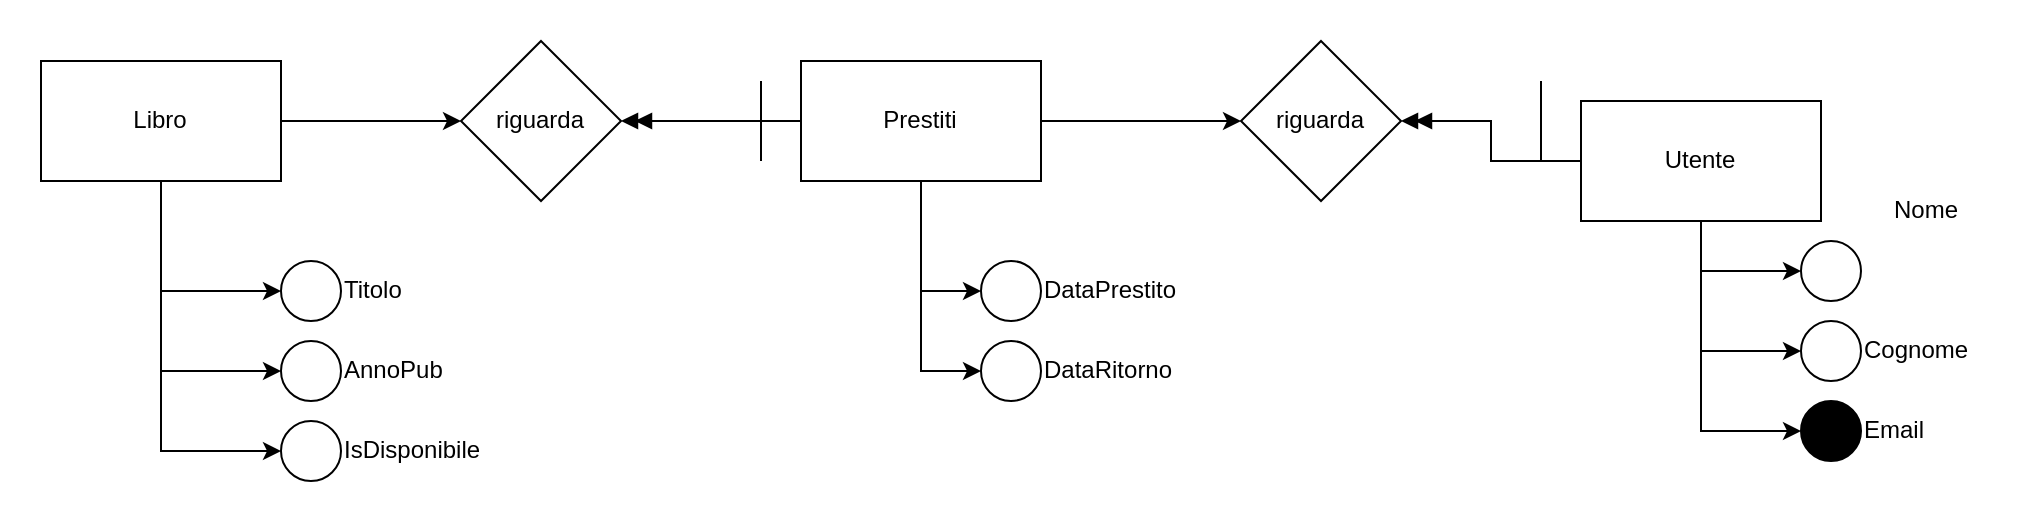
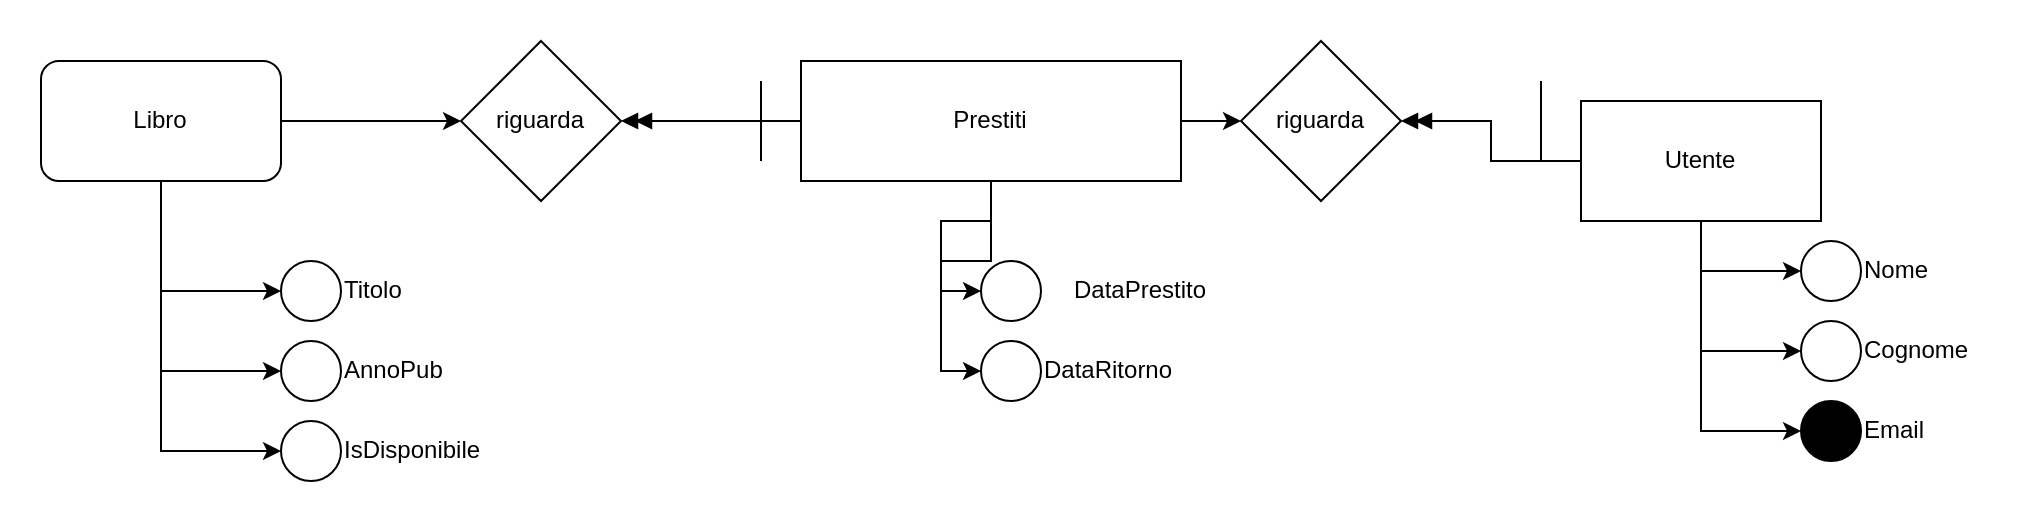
  <mxCell id="0" />
  <mxCell id="1" parent="0" />
  <mxCell id="2" style="edgeStyle=orthogonalEdgeStyle;rounded=0;orthogonalLoop=1;jettySize=auto;html=1;exitX=1;exitY=0.5;exitDx=0;exitDy=0;entryX=0;entryY=0.5;entryDx=0;entryDy=0;" edge="1" parent="1" source="6" target="17"><mxGeometry relative="1" as="geometry" /></mxCell>
  <mxCell id="3" style="edgeStyle=orthogonalEdgeStyle;rounded=0;orthogonalLoop=1;jettySize=auto;html=1;exitX=0.5;exitY=1;exitDx=0;exitDy=0;entryX=0;entryY=0.5;entryDx=0;entryDy=0;" edge="1" parent="1" source="6" target="21"><mxGeometry relative="1" as="geometry" /></mxCell>
  <mxCell id="4" style="edgeStyle=orthogonalEdgeStyle;rounded=0;orthogonalLoop=1;jettySize=auto;html=1;exitX=0.5;exitY=1;exitDx=0;exitDy=0;entryX=0;entryY=0.5;entryDx=0;entryDy=0;" edge="1" parent="1" source="6" target="23"><mxGeometry relative="1" as="geometry" /></mxCell>
  <mxCell id="5" style="edgeStyle=orthogonalEdgeStyle;rounded=0;orthogonalLoop=1;jettySize=auto;html=1;exitX=0.5;exitY=1;exitDx=0;exitDy=0;entryX=0;entryY=0.5;entryDx=0;entryDy=0;" edge="1" parent="1" source="6" target="25"><mxGeometry relative="1" as="geometry" /></mxCell>
- <mxCell id="6" value="Libro" style="rounded=0;whiteSpace=wrap;html=1;" vertex="1" parent="1"><mxGeometry x="20" y="30" width="120" height="60" as="geometry" /></mxCell>
+ <mxCell id="6" value="Libro" style="whiteSpace=wrap;html=1;rounded=1;" vertex="1" parent="1"><mxGeometry x="20" y="30" width="120" height="60" as="geometry" /></mxCell>
  <mxCell id="7" style="edgeStyle=orthogonalEdgeStyle;rounded=0;orthogonalLoop=1;jettySize=auto;html=1;exitX=0;exitY=0.5;exitDx=0;exitDy=0;entryX=1;entryY=0.5;entryDx=0;entryDy=0;endArrow=doubleBlock;endFill=1;" edge="1" parent="1" source="11" target="18"><mxGeometry relative="1" as="geometry" /></mxCell>
  <mxCell id="8" style="edgeStyle=orthogonalEdgeStyle;rounded=0;orthogonalLoop=1;jettySize=auto;html=1;exitX=0.5;exitY=1;exitDx=0;exitDy=0;entryX=0;entryY=0.5;entryDx=0;entryDy=0;" edge="1" parent="1" source="11" target="27"><mxGeometry relative="1" as="geometry" /></mxCell>
  <mxCell id="9" style="edgeStyle=orthogonalEdgeStyle;rounded=0;orthogonalLoop=1;jettySize=auto;html=1;exitX=0.5;exitY=1;exitDx=0;exitDy=0;entryX=0;entryY=0.5;entryDx=0;entryDy=0;" edge="1" parent="1" source="11" target="29"><mxGeometry relative="1" as="geometry" /></mxCell>
  <mxCell id="10" style="edgeStyle=orthogonalEdgeStyle;rounded=0;orthogonalLoop=1;jettySize=auto;html=1;exitX=0.5;exitY=1;exitDx=0;exitDy=0;entryX=0;entryY=0.5;entryDx=0;entryDy=0;" edge="1" parent="1" source="11" target="31"><mxGeometry relative="1" as="geometry" /></mxCell>
  <mxCell id="11" value="Utente" style="rounded=0;whiteSpace=wrap;html=1;" vertex="1" parent="1"><mxGeometry x="790" y="50" width="120" height="60" as="geometry" /></mxCell>
  <mxCell id="12" style="edgeStyle=orthogonalEdgeStyle;rounded=0;orthogonalLoop=1;jettySize=auto;html=1;exitX=0;exitY=0.5;exitDx=0;exitDy=0;entryX=1;entryY=0.5;entryDx=0;entryDy=0;endArrow=doubleBlock;endFill=1;" edge="1" parent="1" source="16" target="17"><mxGeometry relative="1" as="geometry" /></mxCell>
  <mxCell id="13" style="edgeStyle=orthogonalEdgeStyle;rounded=0;orthogonalLoop=1;jettySize=auto;html=1;exitX=1;exitY=0.5;exitDx=0;exitDy=0;" edge="1" parent="1" source="16" target="18"><mxGeometry relative="1" as="geometry" /></mxCell>
  <mxCell id="14" style="edgeStyle=orthogonalEdgeStyle;rounded=0;orthogonalLoop=1;jettySize=auto;html=1;exitX=0.5;exitY=1;exitDx=0;exitDy=0;entryX=0;entryY=0.5;entryDx=0;entryDy=0;" edge="1" parent="1" source="16" target="33"><mxGeometry relative="1" as="geometry" /></mxCell>
  <mxCell id="15" style="edgeStyle=orthogonalEdgeStyle;rounded=0;orthogonalLoop=1;jettySize=auto;html=1;exitX=0.5;exitY=1;exitDx=0;exitDy=0;entryX=0;entryY=0.5;entryDx=0;entryDy=0;" edge="1" parent="1" source="16" target="35"><mxGeometry relative="1" as="geometry" /></mxCell>
- <mxCell id="16" value="Prestiti" style="rounded=0;whiteSpace=wrap;html=1;" vertex="1" parent="1"><mxGeometry x="400" y="30" width="120" height="60" as="geometry" /></mxCell>
+ <mxCell id="16" value="Prestiti" style="rounded=0;whiteSpace=wrap;html=1;" vertex="1" parent="1"><mxGeometry x="400" y="30" width="190" height="60" as="geometry" /></mxCell>
  <mxCell id="17" value="riguarda" style="rhombus;whiteSpace=wrap;html=1;" vertex="1" parent="1"><mxGeometry x="230" y="20" width="80" height="80" as="geometry" /></mxCell>
  <mxCell id="18" value="riguarda" style="rhombus;whiteSpace=wrap;html=1;" vertex="1" parent="1"><mxGeometry x="620" y="20" width="80" height="80" as="geometry" /></mxCell>
  <mxCell id="19" value="" style="endArrow=none;html=1;rounded=0;" edge="1" parent="1"><mxGeometry width="50" height="50" relative="1" as="geometry"><mxPoint x="380" y="80" as="sourcePoint" /><mxPoint x="380" y="40" as="targetPoint" /></mxGeometry></mxCell>
  <mxCell id="20" value="" style="endArrow=none;html=1;rounded=0;" edge="1" parent="1"><mxGeometry width="50" height="50" relative="1" as="geometry"><mxPoint x="770" y="80" as="sourcePoint" /><mxPoint x="770" y="40" as="targetPoint" /></mxGeometry></mxCell>
  <mxCell id="21" value="" style="ellipse;whiteSpace=wrap;html=1;aspect=fixed;" vertex="1" parent="1"><mxGeometry x="140" y="130" width="30" height="30" as="geometry" /></mxCell>
  <mxCell id="22" value="Titolo" style="text;html=1;align=left;verticalAlign=middle;whiteSpace=wrap;rounded=0;" vertex="1" parent="1"><mxGeometry x="170" y="130" width="60" height="30" as="geometry" /></mxCell>
  <mxCell id="23" value="" style="ellipse;whiteSpace=wrap;html=1;aspect=fixed;" vertex="1" parent="1"><mxGeometry x="140" y="170" width="30" height="30" as="geometry" /></mxCell>
  <mxCell id="24" value="AnnoPub" style="text;html=1;align=left;verticalAlign=middle;whiteSpace=wrap;rounded=0;" vertex="1" parent="1"><mxGeometry x="170" y="170" width="60" height="30" as="geometry" /></mxCell>
  <mxCell id="25" value="" style="ellipse;whiteSpace=wrap;html=1;aspect=fixed;" vertex="1" parent="1"><mxGeometry x="140" y="210" width="30" height="30" as="geometry" /></mxCell>
  <mxCell id="26" value="IsDisponibile" style="text;html=1;align=left;verticalAlign=middle;whiteSpace=wrap;rounded=0;" vertex="1" parent="1"><mxGeometry x="170" y="210" width="60" height="30" as="geometry" /></mxCell>
  <mxCell id="27" value="" style="ellipse;whiteSpace=wrap;html=1;aspect=fixed;" vertex="1" parent="1"><mxGeometry x="900" y="120" width="30" height="30" as="geometry" /></mxCell>
- <mxCell id="28" value="Nome&lt;span style=&quot;white-space: pre;&quot;&gt;&#09;&lt;/span&gt;" style="text;html=1;align=left;verticalAlign=middle;whiteSpace=wrap;rounded=0;" vertex="1" parent="1"><mxGeometry x="945" y="90" width="60" height="30" as="geometry" /></mxCell>
+ <mxCell id="28" value="Nome&lt;span style=&quot;white-space: pre;&quot;&gt;&#09;&lt;/span&gt;" style="text;html=1;align=left;verticalAlign=middle;whiteSpace=wrap;rounded=0;" vertex="1" parent="1"><mxGeometry x="930" y="120" width="60" height="30" as="geometry" /></mxCell>
  <mxCell id="29" value="" style="ellipse;whiteSpace=wrap;html=1;aspect=fixed;" vertex="1" parent="1"><mxGeometry x="900" y="160" width="30" height="30" as="geometry" /></mxCell>
  <mxCell id="30" value="Cognome" style="text;html=1;align=left;verticalAlign=middle;whiteSpace=wrap;rounded=0;" vertex="1" parent="1"><mxGeometry x="930" y="160" width="60" height="30" as="geometry" /></mxCell>
  <mxCell id="31" value="" style="ellipse;whiteSpace=wrap;html=1;aspect=fixed;fillColor=#000000;" vertex="1" parent="1"><mxGeometry x="900" y="200" width="30" height="30" as="geometry" /></mxCell>
  <mxCell id="32" value="Email" style="text;html=1;align=left;verticalAlign=middle;whiteSpace=wrap;rounded=0;" vertex="1" parent="1"><mxGeometry x="930" y="200" width="60" height="30" as="geometry" /></mxCell>
  <mxCell id="33" value="" style="ellipse;whiteSpace=wrap;html=1;aspect=fixed;" vertex="1" parent="1"><mxGeometry x="490" y="130" width="30" height="30" as="geometry" /></mxCell>
- <mxCell id="34" value="DataPrestito" style="text;html=1;align=left;verticalAlign=middle;whiteSpace=wrap;rounded=0;" vertex="1" parent="1"><mxGeometry x="520" y="130" width="60" height="30" as="geometry" /></mxCell>
+ <mxCell id="34" value="DataPrestito" style="text;html=1;align=left;verticalAlign=middle;whiteSpace=wrap;rounded=0;" vertex="1" parent="1"><mxGeometry x="535" y="130" width="60" height="30" as="geometry" /></mxCell>
  <mxCell id="35" value="" style="ellipse;whiteSpace=wrap;html=1;aspect=fixed;" vertex="1" parent="1"><mxGeometry x="490" y="170" width="30" height="30" as="geometry" /></mxCell>
  <mxCell id="36" value="DataRitorno" style="text;html=1;align=left;verticalAlign=middle;whiteSpace=wrap;rounded=0;" vertex="1" parent="1"><mxGeometry x="520" y="170" width="60" height="30" as="geometry" /></mxCell>
